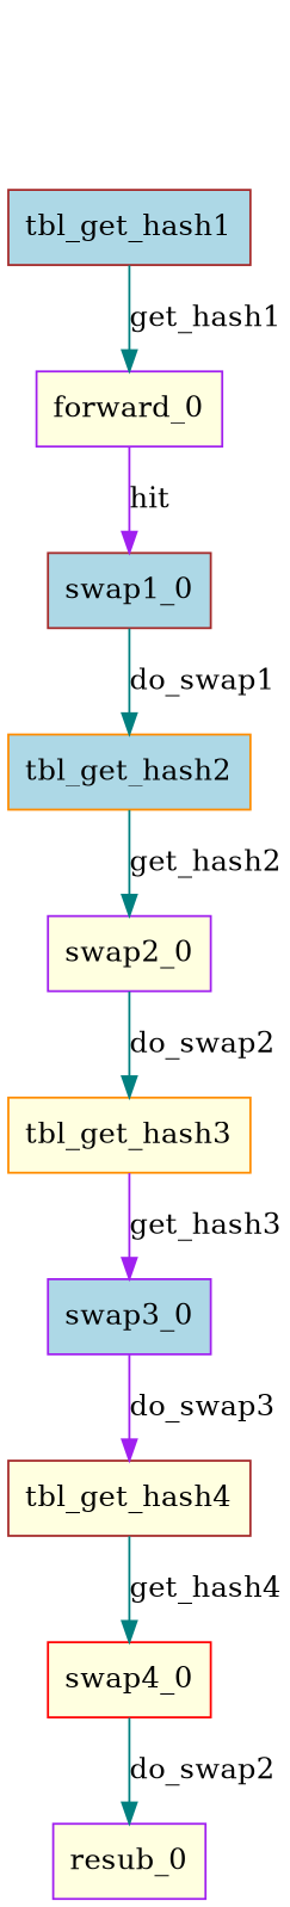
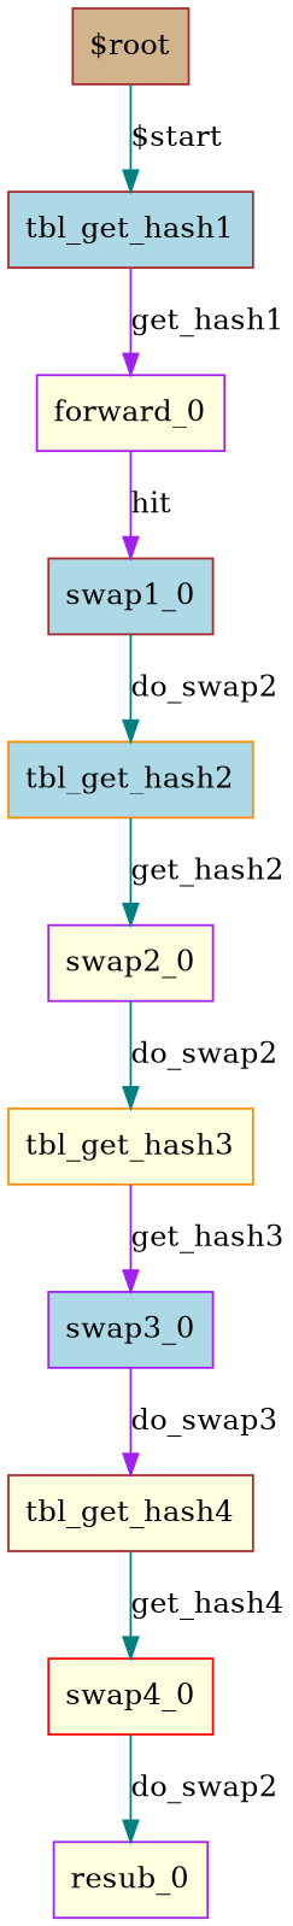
  digraph {
    node [color=brown fillcolor=lightyellow shape=box style=filled]
    edge [color=teal]
+   n1 [fillcolor=tan label="$root"]
    n2 [fillcolor=lightblue label=tbl_get_hash1]
    n3 [color=purple label=forward_0]
    n4 [fillcolor=lightblue label=swap1_0]
    n5 [color=darkorange fillcolor=lightblue label=tbl_get_hash2]
    n6 [color=purple label=resub_0]
    n7 [color=purple label=swap2_0]
    n8 [color=darkorange label=tbl_get_hash3]
    n9 [color=purple fillcolor=lightblue label=swap3_0]
    n10 [label=tbl_get_hash4]
    n11 [color=red label=swap4_0]
-   n2 -> n3 [label=get_hash1]
+   n1 -> n2 [label="$start"]
+   n2 -> n3 [color=purple label=get_hash1]
    n3 -> n4 [color=purple label=hit]
-   n4 -> n5 [label=do_swap1]
+   n4 -> n5 [label=do_swap2]
    n5 -> n7 [label=get_hash2]
    n7 -> n8 [label=do_swap2]
    n8 -> n9 [color=purple label=get_hash3]
    n9 -> n10 [color=purple label=do_swap3]
    n10 -> n11 [label=get_hash4]
    n11 -> n6 [label=do_swap2]
  }
